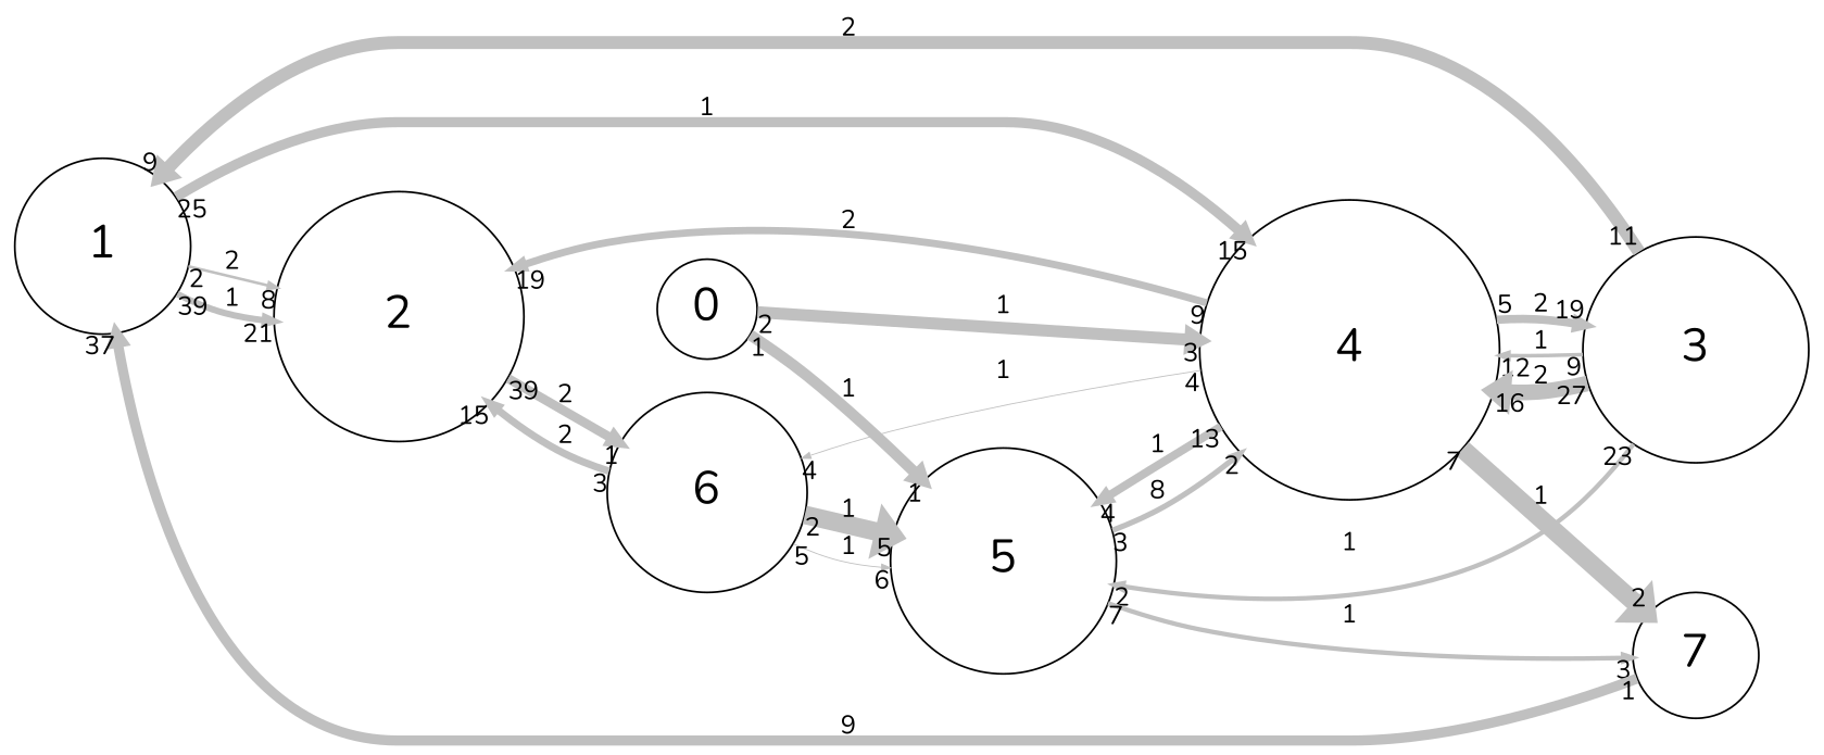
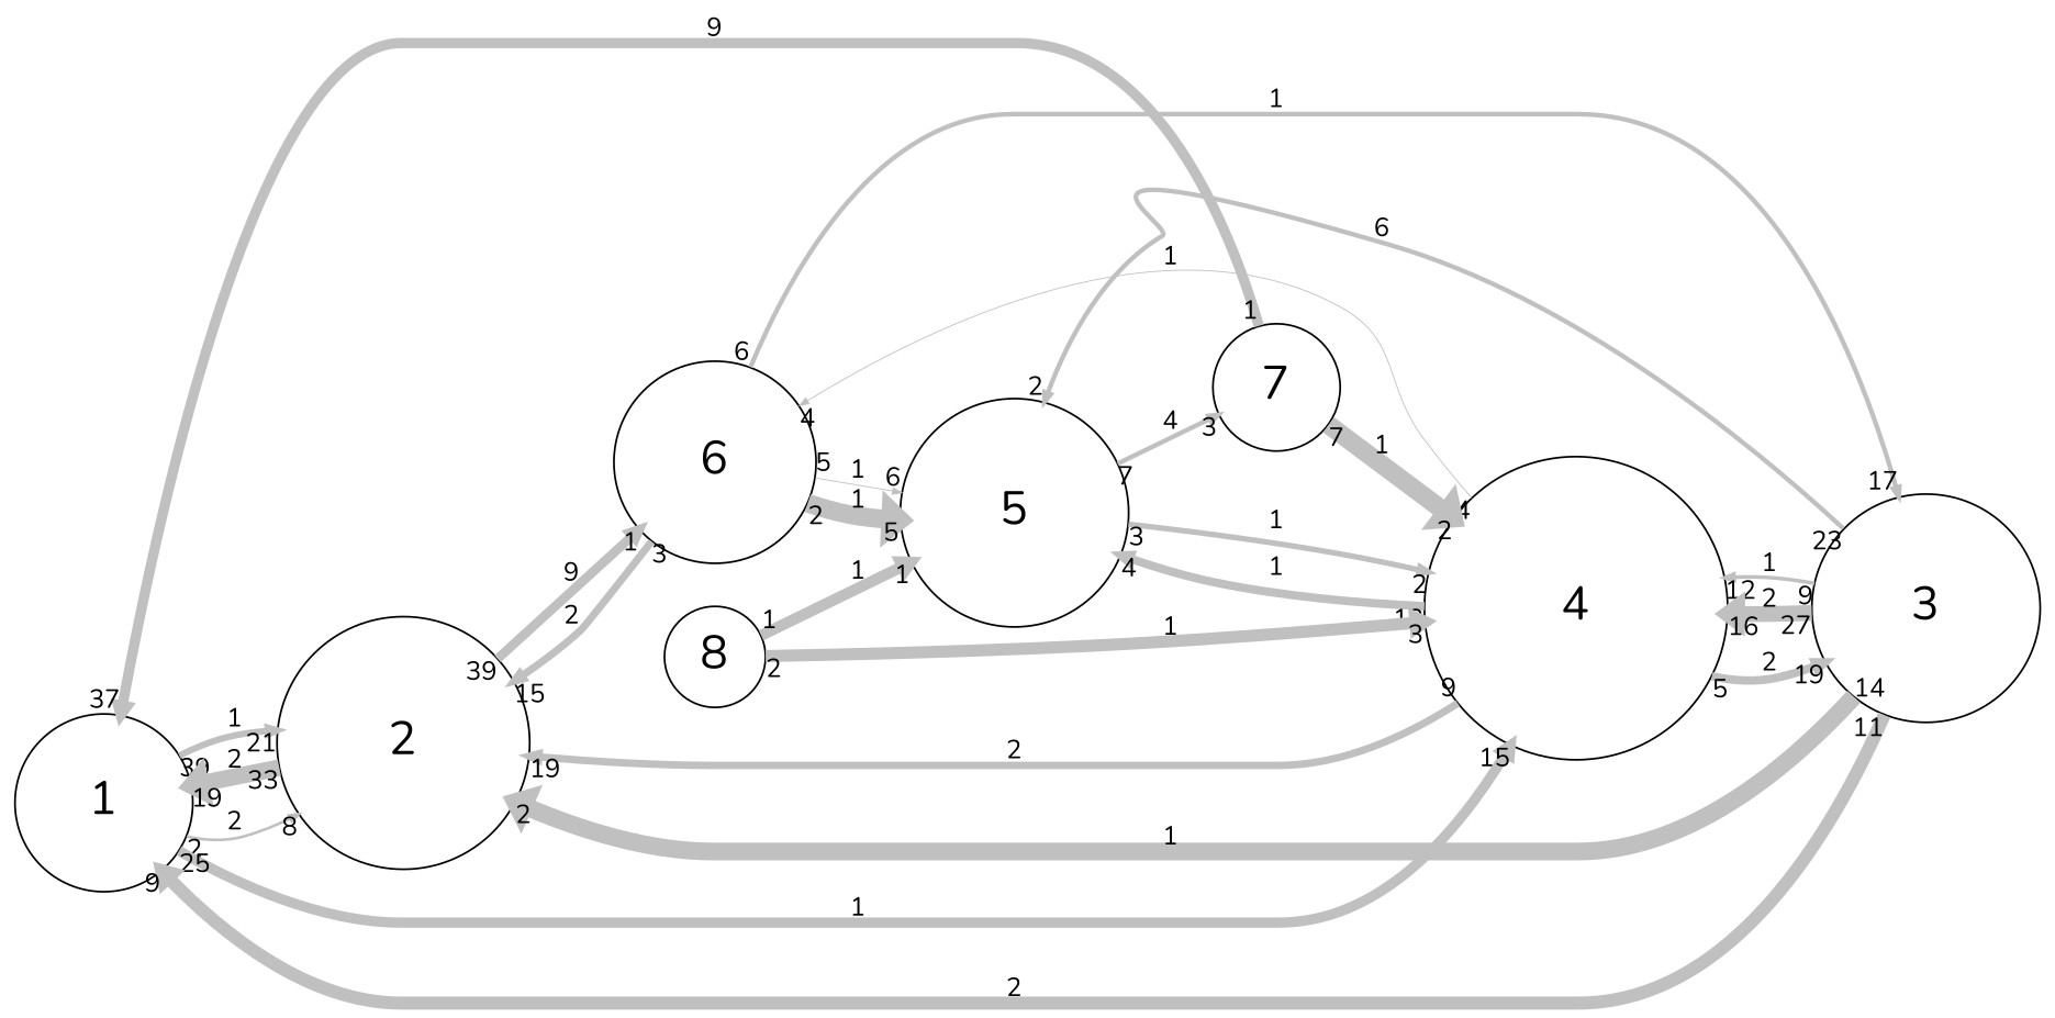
  digraph {
    fontname=Nunito
    rankdir=LR
    scale=1
    splines=spline
    node [fontname=Nunito fontsize=25 shape=circle]
    edge [arrowsize=0.5 capacity=1 color=grey fontname=Nunito from_pd=1 headlabel=2 penwidth=2.5 pt=16 splines=true taillabel=2 to_pd=1]
    n1 [height=1.3125 label=1 width=1.3125]
    n2 [height=1.875 label=2 width=1.875]
    n3 [height=2.25 label=4 width=2.25]
    n4 [height=1.5 label=6 width=1.5]
    n5 [height=1.6875 label=3 width=1.6875]
    n6 [height=1.6875 label=5 width=1.6875]
    n7 [height=0.9375 label=7 width=0.9375]
-   n8 [height=0.75 label=0 width=0.75]
+   n8 [height=0.75 label=8 width=0.75]
    n1 -> n2 [capacity=2 headlabel=8 label=2 penwidth=1.5 pt=18 to_pd=7]
    n1 -> n2 [from_pd=38 headlabel=21 label=1 penwidth=3.5 pt=14 taillabel=39 to_pd=20]
    n1 -> n3 [from_pd=24 headlabel=15 label=1 penwidth=5.5 pt=10 taillabel=25 to_pd=14]
-   n2 -> n4 [capacity=2 from_pd=38 headlabel=1 label=2 penwidth=5.0 pt=11 taillabel=39 to_pd=0]
+   n2 -> n1 [capacity=2 from_pd=32 headlabel=19 label=2 penwidth=9.0 pt=3 taillabel=33 to_pd=18]
+   n2 -> n4 [capacity=2 from_pd=38 headlabel=1 label=9 penwidth=5.0 pt=11 taillabel=39 to_pd=0]
    n3 -> n2 [capacity=2 from_pd=8 headlabel=19 label=2 penwidth=4.0 pt=13 taillabel=9 to_pd=18]
    n3 -> n4 [from_pd=3 headlabel=4 label=1 penwidth=0.5 pt=20 taillabel=4 to_pd=3]
    n3 -> n5 [capacity=2 from_pd=4 headlabel=19 label=2 penwidth=4.5 pt=12 taillabel=5 to_pd=18]
    n3 -> n6 [from_pd=12 headlabel=4 label=1 penwidth=4.5 pt=12 taillabel=13 to_pd=3]
-   n3 -> n7 [from_pd=6 label=1 penwidth=10.0 pt=1 taillabel=7]
+   n7 -> n3 [from_pd=6 label=1 penwidth=10.0 pt=1 taillabel=7]
    n4 -> n2 [capacity=2 from_pd=2 headlabel=15 label=2 penwidth=4.0 pt=13 taillabel=3 to_pd=14]
+   n4 -> n5 [from_pd=5 headlabel=17 label=1 taillabel=6 to_pd=16]
    n4 -> n6 [headlabel=5 label=1 penwidth=10.0 pt=1 to_pd=4]
    n4 -> n6 [from_pd=4 headlabel=6 label=1 penwidth=0.5 pt=20 taillabel=5 to_pd=5]
    n5 -> n1 [capacity=2 from_pd=10 headlabel=9 label=2 penwidth=7.0 pt=7 taillabel=11 to_pd=8]
+   n5 -> n2 [from_pd=13 label=1 penwidth=9.5 pt=2 taillabel=14]
    n5 -> n3 [from_pd=8 headlabel=12 label=1 penwidth=2.0 pt=17 taillabel=9 to_pd=11]
    n5 -> n3 [capacity=2 from_pd=26 headlabel=16 label=2 penwidth=8.5 pt=4 taillabel=27 to_pd=15]
-   n5 -> n6 [from_pd=22 label=1 taillabel=23]
-   n6 -> n3 [from_pd=2 label=8 penwidth=3.0 pt=15 taillabel=3]
-   n6 -> n7 [from_pd=6 headlabel=3 label=1 taillabel=7 to_pd=2]
+   n5 -> n6 [from_pd=22 label=6 taillabel=23]
+   n6 -> n3 [from_pd=2 label=1 penwidth=3.0 pt=15 taillabel=3]
+   n6 -> n7 [from_pd=6 headlabel=3 label=4 taillabel=7 to_pd=2]
    n7 -> n1 [capacity=2 from_pd=0 headlabel=37 label=9 penwidth=5.5 pt=10 taillabel=1 to_pd=36]
    n8 -> n3 [headlabel=3 label=1 penwidth=6.5 pt=8 to_pd=2]
    n8 -> n6 [from_pd=0 headlabel=1 label=1 penwidth=6.0 pt=9 taillabel=1 to_pd=0]
  }
